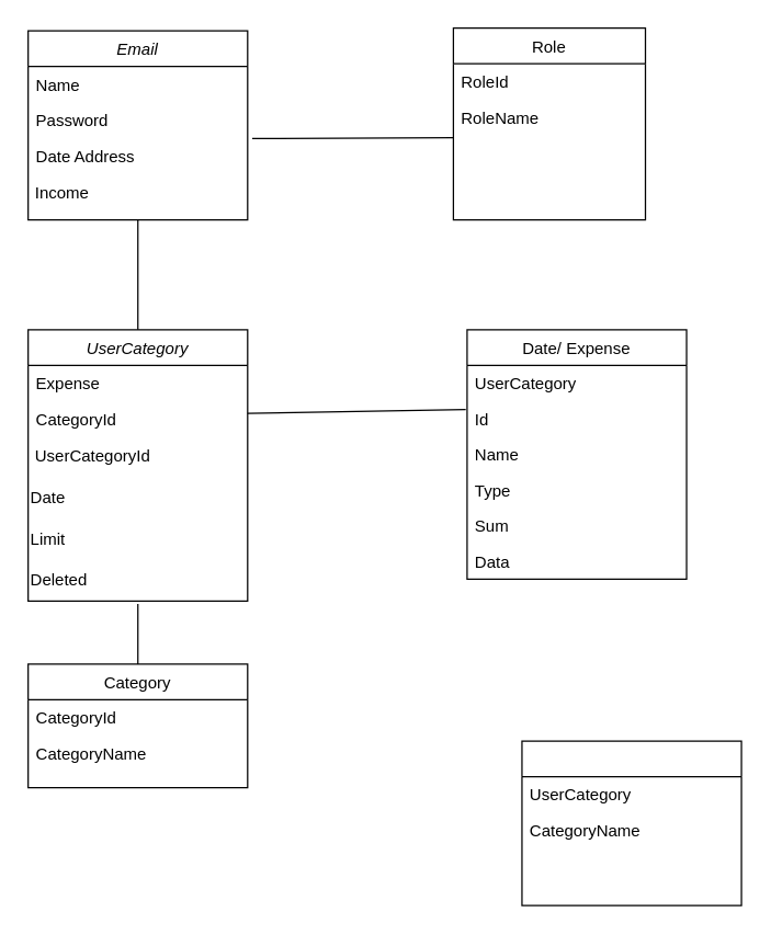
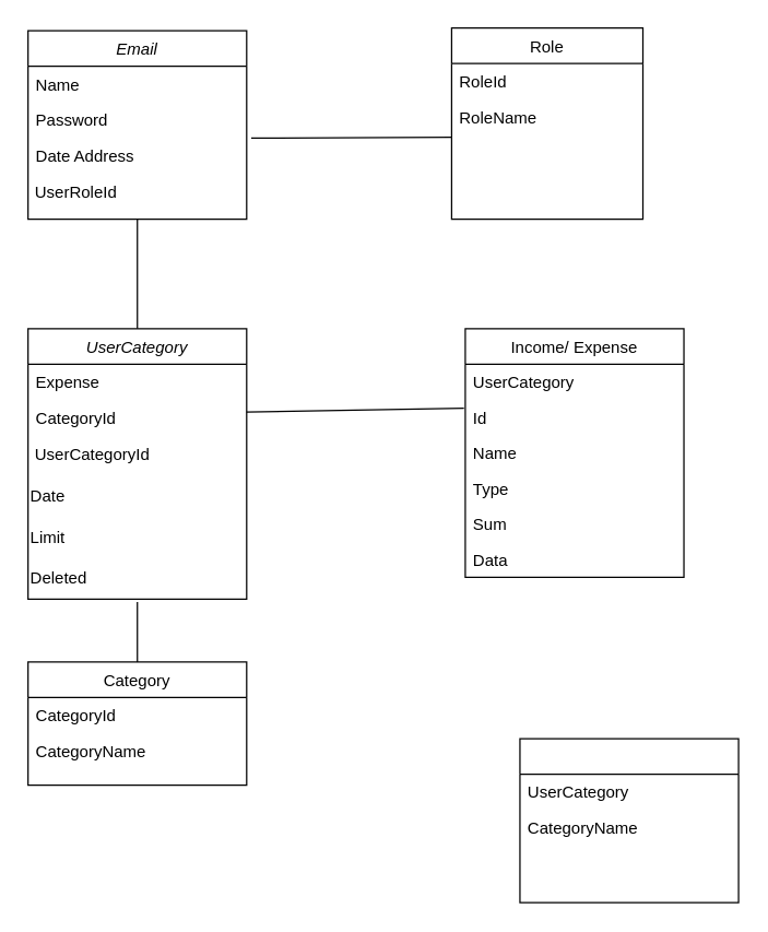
  <mxCell id="0" />
  <mxCell id="1" parent="0" />
  <mxCell id="2" value="Email" style="swimlane;fontStyle=2;align=center;verticalAlign=top;childLayout=stackLayout;horizontal=1;startSize=26;horizontalStack=0;resizeParent=1;resizeLast=0;collapsible=1;marginBottom=0;rounded=0;shadow=0;strokeWidth=1;" parent="1" vertex="1"><mxGeometry x="20" y="22" width="160" height="138" as="geometry"><mxRectangle x="230" y="140" width="160" height="26" as="alternateBounds" /></mxGeometry></mxCell>
  <mxCell id="3" value="Name" style="text;align=left;verticalAlign=top;spacingLeft=4;spacingRight=4;overflow=hidden;rotatable=0;points=[[0,0.5],[1,0.5]];portConstraint=eastwest;" parent="2" vertex="1"><mxGeometry y="26" width="160" height="26" as="geometry" /></mxCell>
  <mxCell id="4" value="Password" style="text;align=left;verticalAlign=top;spacingLeft=4;spacingRight=4;overflow=hidden;rotatable=0;points=[[0,0.5],[1,0.5]];portConstraint=eastwest;rounded=0;shadow=0;html=0;" parent="2" vertex="1"><mxGeometry y="52" width="160" height="26" as="geometry" /></mxCell>
  <mxCell id="5" value="Date Address" style="text;align=left;verticalAlign=top;spacingLeft=4;spacingRight=4;overflow=hidden;rotatable=0;points=[[0,0.5],[1,0.5]];portConstraint=eastwest;rounded=0;shadow=0;html=0;" parent="2" vertex="1"><mxGeometry y="78" width="160" height="26" as="geometry" /></mxCell>
- <mxCell id="6" value="&amp;nbsp;Income" style="text;html=1;align=left;verticalAlign=middle;resizable=0;points=[];autosize=1;strokeColor=none;fillColor=none;" vertex="1" parent="2"><mxGeometry y="104" width="160" height="30" as="geometry" /></mxCell>
+ <mxCell id="6" value="&amp;nbsp;UserRoleId" style="text;html=1;align=left;verticalAlign=middle;resizable=0;points=[];autosize=1;strokeColor=none;fillColor=none;" vertex="1" parent="2"><mxGeometry y="104" width="160" height="30" as="geometry" /></mxCell>
  <mxCell id="7" value="Category" style="swimlane;fontStyle=0;align=center;verticalAlign=top;childLayout=stackLayout;horizontal=1;startSize=26;horizontalStack=0;resizeParent=1;resizeLast=0;collapsible=1;marginBottom=0;rounded=0;shadow=0;strokeWidth=1;" parent="1" vertex="1"><mxGeometry x="20" y="484" width="160" height="90" as="geometry"><mxRectangle x="130" y="380" width="160" height="26" as="alternateBounds" /></mxGeometry></mxCell>
  <mxCell id="8" value="CategoryId" style="text;align=left;verticalAlign=top;spacingLeft=4;spacingRight=4;overflow=hidden;rotatable=0;points=[[0,0.5],[1,0.5]];portConstraint=eastwest;" parent="7" vertex="1"><mxGeometry y="26" width="160" height="26" as="geometry" /></mxCell>
  <mxCell id="9" value="CategoryName" style="text;align=left;verticalAlign=top;spacingLeft=4;spacingRight=4;overflow=hidden;rotatable=0;points=[[0,0.5],[1,0.5]];portConstraint=eastwest;" vertex="1" parent="7"><mxGeometry y="52" width="160" height="26" as="geometry" /></mxCell>
- <mxCell id="10" value="Date/ Expense" style="swimlane;fontStyle=0;align=center;verticalAlign=top;childLayout=stackLayout;horizontal=1;startSize=26;horizontalStack=0;resizeParent=1;resizeLast=0;collapsible=1;marginBottom=0;rounded=0;shadow=0;strokeWidth=1;" parent="1" vertex="1"><mxGeometry x="340" y="240" width="160" height="182" as="geometry"><mxRectangle x="340" y="380" width="170" height="26" as="alternateBounds" /></mxGeometry></mxCell>
+ <mxCell id="10" value="Income/ Expense" style="swimlane;fontStyle=0;align=center;verticalAlign=top;childLayout=stackLayout;horizontal=1;startSize=26;horizontalStack=0;resizeParent=1;resizeLast=0;collapsible=1;marginBottom=0;rounded=0;shadow=0;strokeWidth=1;" parent="1" vertex="1"><mxGeometry x="340" y="240" width="160" height="182" as="geometry"><mxRectangle x="340" y="380" width="170" height="26" as="alternateBounds" /></mxGeometry></mxCell>
  <mxCell id="11" value="UserCategory" style="text;align=left;verticalAlign=top;spacingLeft=4;spacingRight=4;overflow=hidden;rotatable=0;points=[[0,0.5],[1,0.5]];portConstraint=eastwest;" parent="10" vertex="1"><mxGeometry y="26" width="160" height="26" as="geometry" /></mxCell>
  <mxCell id="12" value="Id" style="text;align=left;verticalAlign=top;spacingLeft=4;spacingRight=4;overflow=hidden;rotatable=0;points=[[0,0.5],[1,0.5]];portConstraint=eastwest;" vertex="1" parent="10"><mxGeometry y="52" width="160" height="26" as="geometry" /></mxCell>
  <mxCell id="13" value="Name&#10;" style="text;align=left;verticalAlign=top;spacingLeft=4;spacingRight=4;overflow=hidden;rotatable=0;points=[[0,0.5],[1,0.5]];portConstraint=eastwest;" vertex="1" parent="10"><mxGeometry y="78" width="160" height="26" as="geometry" /></mxCell>
  <mxCell id="14" value="Type" style="text;align=left;verticalAlign=top;spacingLeft=4;spacingRight=4;overflow=hidden;rotatable=0;points=[[0,0.5],[1,0.5]];portConstraint=eastwest;" vertex="1" parent="10"><mxGeometry y="104" width="160" height="26" as="geometry" /></mxCell>
  <mxCell id="15" value="Sum" style="text;align=left;verticalAlign=top;spacingLeft=4;spacingRight=4;overflow=hidden;rotatable=0;points=[[0,0.5],[1,0.5]];portConstraint=eastwest;" vertex="1" parent="10"><mxGeometry y="130" width="160" height="26" as="geometry" /></mxCell>
  <mxCell id="16" value="Data" style="text;align=left;verticalAlign=top;spacingLeft=4;spacingRight=4;overflow=hidden;rotatable=0;points=[[0,0.5],[1,0.5]];portConstraint=eastwest;" vertex="1" parent="10"><mxGeometry y="156" width="160" height="26" as="geometry" /></mxCell>
  <mxCell id="17" value="Role" style="swimlane;fontStyle=0;align=center;verticalAlign=top;childLayout=stackLayout;horizontal=1;startSize=26;horizontalStack=0;resizeParent=1;resizeLast=0;collapsible=1;marginBottom=0;rounded=0;shadow=0;strokeWidth=1;" vertex="1" parent="1"><mxGeometry x="330" y="20" width="140" height="140" as="geometry"><mxRectangle x="550" y="140" width="160" height="26" as="alternateBounds" /></mxGeometry></mxCell>
  <mxCell id="18" value="RoleId" style="text;align=left;verticalAlign=top;spacingLeft=4;spacingRight=4;overflow=hidden;rotatable=0;points=[[0,0.5],[1,0.5]];portConstraint=eastwest;" vertex="1" parent="17"><mxGeometry y="26" width="140" height="26" as="geometry" /></mxCell>
  <mxCell id="19" value="RoleName" style="text;align=left;verticalAlign=top;spacingLeft=4;spacingRight=4;overflow=hidden;rotatable=0;points=[[0,0.5],[1,0.5]];portConstraint=eastwest;" vertex="1" parent="17"><mxGeometry y="52" width="140" height="26" as="geometry" /></mxCell>
  <mxCell id="20" value="" style="endArrow=none;html=1;rounded=0;exitX=1.021;exitY=0.022;exitDx=0;exitDy=0;exitPerimeter=0;" edge="1" parent="1" source="5"><mxGeometry width="50" height="50" relative="1" as="geometry"><mxPoint x="200" y="100" as="sourcePoint" /><mxPoint x="330" y="100" as="targetPoint" /></mxGeometry></mxCell>
  <mxCell id="21" value="UserCategory" style="swimlane;fontStyle=2;align=center;verticalAlign=top;childLayout=stackLayout;horizontal=1;startSize=26;horizontalStack=0;resizeParent=1;resizeLast=0;collapsible=1;marginBottom=0;rounded=0;shadow=0;strokeWidth=1;" vertex="1" parent="1"><mxGeometry x="20" y="240" width="160" height="198" as="geometry"><mxRectangle x="230" y="140" width="160" height="26" as="alternateBounds" /></mxGeometry></mxCell>
  <mxCell id="22" value="Expense" style="text;align=left;verticalAlign=top;spacingLeft=4;spacingRight=4;overflow=hidden;rotatable=0;points=[[0,0.5],[1,0.5]];portConstraint=eastwest;rounded=0;shadow=0;html=0;" vertex="1" parent="21"><mxGeometry y="26" width="160" height="26" as="geometry" /></mxCell>
  <mxCell id="23" value="CategoryId" style="text;align=left;verticalAlign=top;spacingLeft=4;spacingRight=4;overflow=hidden;rotatable=0;points=[[0,0.5],[1,0.5]];portConstraint=eastwest;rounded=0;shadow=0;html=0;" vertex="1" parent="21"><mxGeometry y="52" width="160" height="26" as="geometry" /></mxCell>
  <mxCell id="24" value="&amp;nbsp;UserCategoryId" style="text;html=1;align=left;verticalAlign=middle;resizable=0;points=[];autosize=1;strokeColor=none;fillColor=none;" vertex="1" parent="21"><mxGeometry y="78" width="160" height="30" as="geometry" /></mxCell>
  <mxCell id="25" value="Date" style="text;html=1;align=left;verticalAlign=middle;resizable=0;points=[];autosize=1;strokeColor=none;fillColor=none;" vertex="1" parent="21"><mxGeometry y="108" width="160" height="30" as="geometry" /></mxCell>
  <mxCell id="26" value="Limit" style="text;html=1;align=left;verticalAlign=middle;resizable=0;points=[];autosize=1;strokeColor=none;fillColor=none;" vertex="1" parent="21"><mxGeometry y="138" width="160" height="30" as="geometry" /></mxCell>
  <mxCell id="27" value="Deleted" style="text;html=1;align=left;verticalAlign=middle;resizable=0;points=[];autosize=1;strokeColor=none;fillColor=none;" vertex="1" parent="21"><mxGeometry y="168" width="160" height="30" as="geometry" /></mxCell>
  <mxCell id="28" value="" style="endArrow=none;html=1;rounded=0;entryX=0.5;entryY=0;entryDx=0;entryDy=0;exitX=0.5;exitY=1;exitDx=0;exitDy=0;" edge="1" parent="1" source="2" target="21"><mxGeometry width="50" height="50" relative="1" as="geometry"><mxPoint x="120" y="160" as="sourcePoint" /><mxPoint x="234" y="160" as="targetPoint" /></mxGeometry></mxCell>
  <mxCell id="29" value="" style="endArrow=none;html=1;rounded=0;entryX=0.5;entryY=0;entryDx=0;entryDy=0;" edge="1" parent="1" target="7"><mxGeometry width="50" height="50" relative="1" as="geometry"><mxPoint x="100" y="440" as="sourcePoint" /><mxPoint x="99.5" y="460" as="targetPoint" /></mxGeometry></mxCell>
  <mxCell id="30" value="" style="endArrow=none;html=1;rounded=0;exitX=1.021;exitY=0.022;exitDx=0;exitDy=0;exitPerimeter=0;entryX=-0.006;entryY=0.239;entryDx=0;entryDy=0;entryPerimeter=0;" edge="1" parent="1" target="12"><mxGeometry width="50" height="50" relative="1" as="geometry"><mxPoint x="180" y="301" as="sourcePoint" /><mxPoint x="327" y="300" as="targetPoint" /></mxGeometry></mxCell>
  <mxCell id="31" value="" style="swimlane;fontStyle=0;align=center;verticalAlign=top;childLayout=stackLayout;horizontal=1;startSize=26;horizontalStack=0;resizeParent=1;resizeLast=0;collapsible=1;marginBottom=0;rounded=0;shadow=0;strokeWidth=1;" vertex="1" parent="1"><mxGeometry x="380" y="540" width="160" height="120" as="geometry"><mxRectangle x="130" y="380" width="160" height="26" as="alternateBounds" /></mxGeometry></mxCell>
  <mxCell id="32" value="UserCategory" style="text;align=left;verticalAlign=top;spacingLeft=4;spacingRight=4;overflow=hidden;rotatable=0;points=[[0,0.5],[1,0.5]];portConstraint=eastwest;" vertex="1" parent="31"><mxGeometry y="26" width="160" height="26" as="geometry" /></mxCell>
  <mxCell id="33" value="CategoryName" style="text;align=left;verticalAlign=top;spacingLeft=4;spacingRight=4;overflow=hidden;rotatable=0;points=[[0,0.5],[1,0.5]];portConstraint=eastwest;" vertex="1" parent="31"><mxGeometry y="52" width="160" height="26" as="geometry" /></mxCell>
